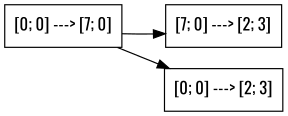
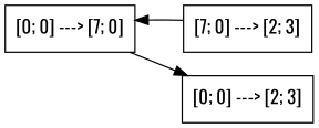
  digraph {
    fontname=Oswald
    rankdir=LR
    node [fontname=Oswald shape=box]
    edge [fontname=Oswald]
    n1 [label="[0; 0] ---> [7; 0]"]
    n2 [label="[7; 0] ---> [2; 3]"]
    n3 [label="[0; 0] ---> [2; 3]"]
-   n1 -> n2
+   n2 -> n1
    n1 -> n3
  }
